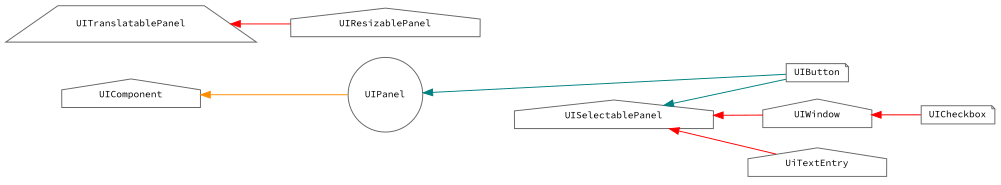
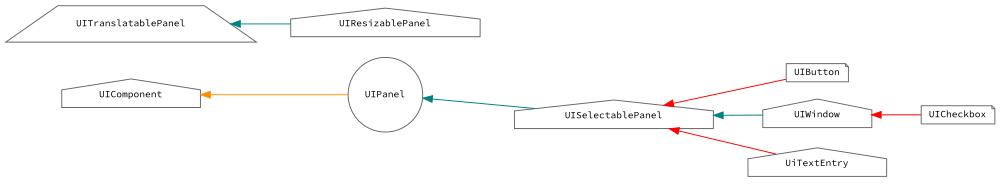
  digraph {
    fontname="Source Code Pro"
    rankdir=LR
    node [color=grey40 fillcolor=white fontname="Source Code Pro" fontsize=10 shape=house style=filled]
    edge [color=teal dir=back fontname="Source Code Pro" fontsize=10 labelfontname=Helvetica labelfontsize=10 style=solid]
    n1 [height=0.2 label=UIComponent width=0.4]
    n2 [height=0.2 label=UIPanel shape=circle width=0.4]
    n3 [height=0.2 label=UISelectablePanel width=0.4]
    n4 [height=0.2 label=UIButton shape=note width=0.4]
    n5 [height=0.2 label=UIWindow width=0.4]
    n6 [height=0.2 label=UiTextEntry width=0.4]
    n7 [height=0.2 label=UITranslatablePanel shape=trapezium width=0.4]
    n8 [height=0.2 label=UIResizablePanel width=0.4]
    n9 [height=0.2 label=UICheckbox shape=note width=0.4]
    n1 -> n2 [color=darkorange]
-   n2 -> n4
-   n3 -> n4
-   n3 -> n5 [color=red]
+   n2 -> n3
+   n3 -> n4 [color=red]
+   n3 -> n5
    n3 -> n6 [color=red]
    n5 -> n9 [color=red]
-   n7 -> n8 [color=red]
+   n7 -> n8
  }
